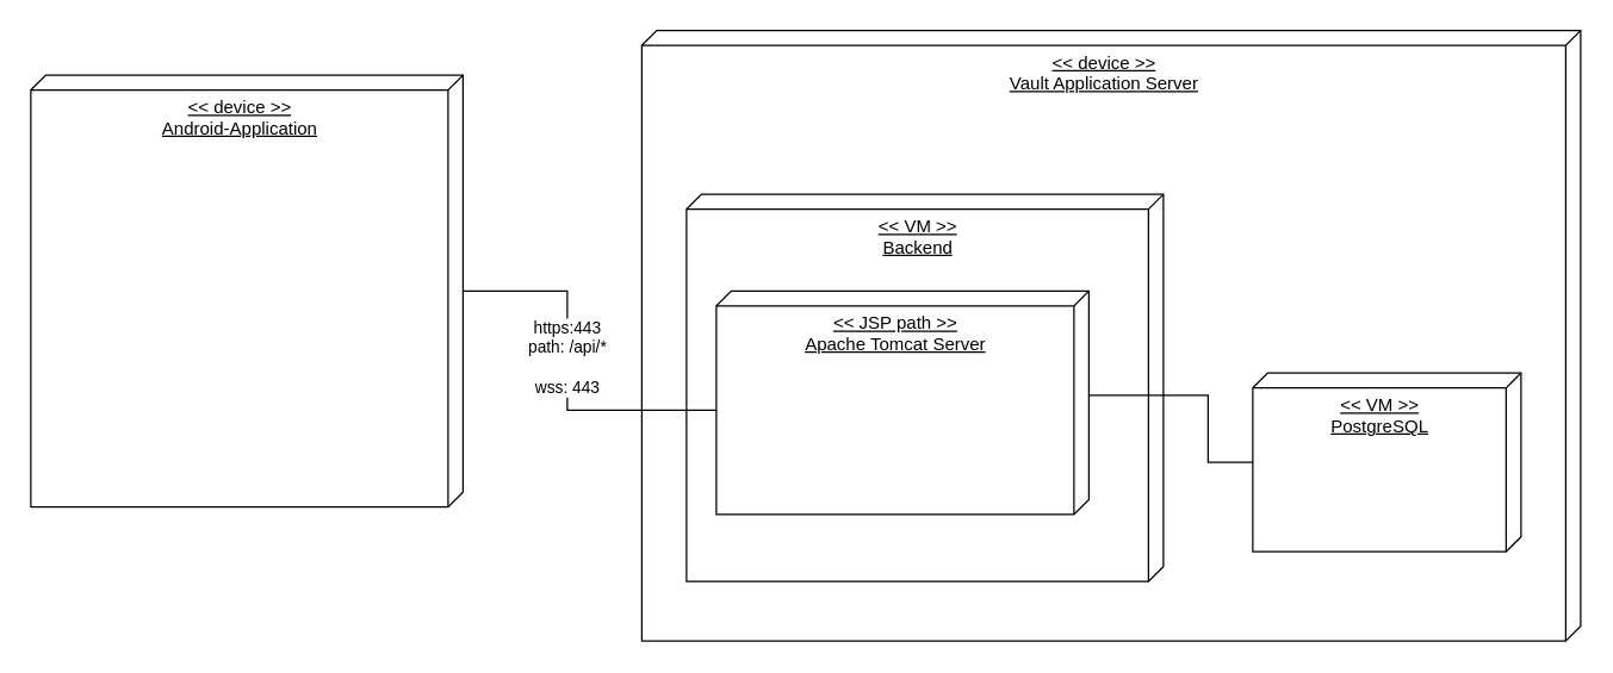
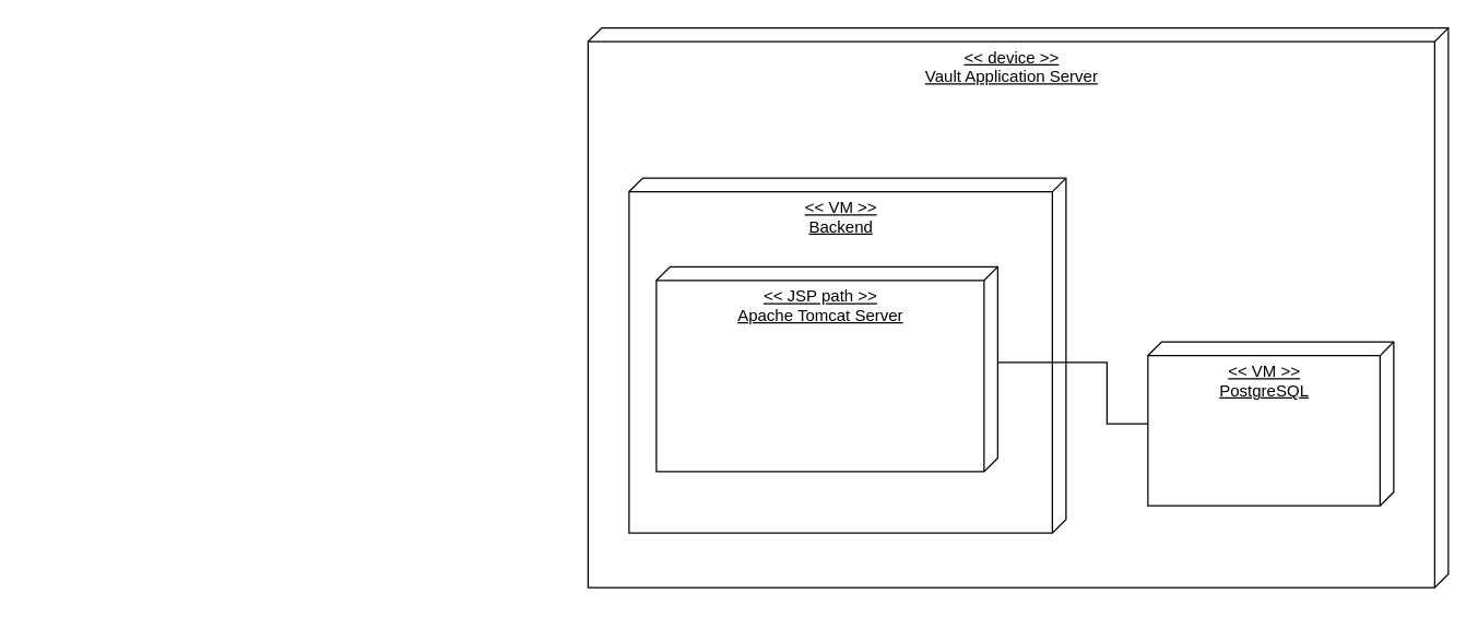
  <mxCell id="0" />
  <mxCell id="1" parent="0" />
  <mxCell id="2" value="&amp;lt;&amp;lt; device &amp;gt;&amp;gt;&lt;br&gt;Vault Application Server" style="verticalAlign=top;align=center;spacingTop=8;spacingLeft=2;spacingRight=12;shape=cube;size=10;direction=south;fontStyle=4;html=1;" parent="1" vertex="1"><mxGeometry x="430" y="20" width="630" height="410" as="geometry" /></mxCell>
- <mxCell id="3" value="&amp;lt;&amp;lt; device &amp;gt;&amp;gt;&lt;br&gt;Android-Application" style="verticalAlign=top;align=center;spacingTop=8;spacingLeft=2;spacingRight=12;shape=cube;size=10;direction=south;fontStyle=4;html=1;" parent="1" vertex="1"><mxGeometry x="20" y="50" width="290" height="290" as="geometry" /></mxCell>
  <mxCell id="4" value="&amp;lt;&amp;lt; VM &amp;gt;&amp;gt;&lt;br&gt;&lt;div&gt;&lt;span&gt;PostgreSQL&lt;/span&gt;&lt;/div&gt;" style="verticalAlign=top;align=center;spacingTop=8;spacingLeft=2;spacingRight=12;shape=cube;size=10;direction=south;fontStyle=4;html=1;" parent="1" vertex="1"><mxGeometry x="840" y="250" width="180" height="120" as="geometry" /></mxCell>
  <mxCell id="5" value="&amp;lt;&amp;lt; VM &amp;gt;&amp;gt;&lt;br&gt;&lt;div&gt;&lt;span&gt;Backend&lt;/span&gt;&lt;/div&gt;" style="verticalAlign=top;align=center;spacingTop=8;spacingLeft=2;spacingRight=12;shape=cube;size=10;direction=south;fontStyle=4;html=1;" parent="1" vertex="1"><mxGeometry x="460" y="130" width="320" height="260" as="geometry" /></mxCell>
  <mxCell id="6" value="&amp;lt;&amp;lt; JSP path &amp;gt;&amp;gt;&lt;br&gt;Apache Tomcat Server" style="verticalAlign=top;align=center;spacingTop=8;spacingLeft=2;spacingRight=12;shape=cube;size=10;direction=south;fontStyle=4;html=1;" parent="1" vertex="1"><mxGeometry x="480" y="195" width="250" height="150" as="geometry" /></mxCell>
- <mxCell id="7" value="https:443&lt;br&gt;path: /api/*&lt;br&gt;&lt;br&gt;wss: 443" style="edgeStyle=orthogonalEdgeStyle;rounded=0;orthogonalLoop=1;jettySize=auto;html=1;entryX=0;entryY=0;entryDx=80;entryDy=250;entryPerimeter=0;endArrow=none;endFill=0;" parent="1" source="3" target="6" edge="1"><mxGeometry x="-0.08" relative="1" as="geometry"><Array as="points"><mxPoint x="380" y="195" /><mxPoint x="380" y="275" /></Array><mxPoint as="offset" /></mxGeometry></mxCell>
  <mxCell id="8" style="edgeStyle=orthogonalEdgeStyle;rounded=0;orthogonalLoop=1;jettySize=auto;html=1;entryX=0;entryY=0;entryDx=70;entryDy=0;entryPerimeter=0;endArrow=none;endFill=0;" parent="1" source="4" target="6" edge="1"><mxGeometry relative="1" as="geometry"><Array as="points"><mxPoint x="810" y="310" /><mxPoint x="810" y="265" /></Array></mxGeometry></mxCell>
